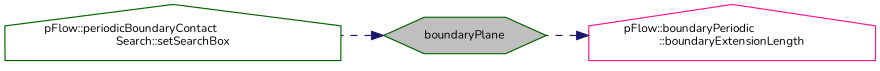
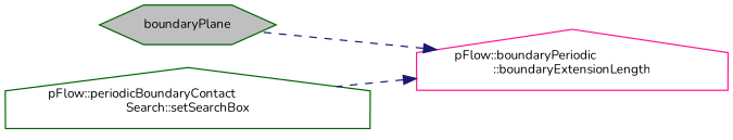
  digraph {
    fontname=Nunito
    rankdir=RL
    node [color=darkgreen fillcolor=white fontname=Nunito fontsize=10 shape=house style=filled]
    edge [color=midnightblue dir=back fontname=Nunito fontsize=10 labelfontname=Helvetica labelfontsize=10 style=dashed]
    n1 [fillcolor=grey75 fontcolor=black height=0.2 label=boundaryPlane shape=hexagon width=0.4]
    n2 [height=0.2 label="pFlow::periodicBoundaryContact\lSearch::setSearchBox" width=0.4]
    n3 [color=deeppink height=0.2 label="pFlow::boundaryPeriodic\l::boundaryExtensionLength" width=0.4]
-   n1 -> n2
+   n3 -> n2
    n3 -> n1
  }
